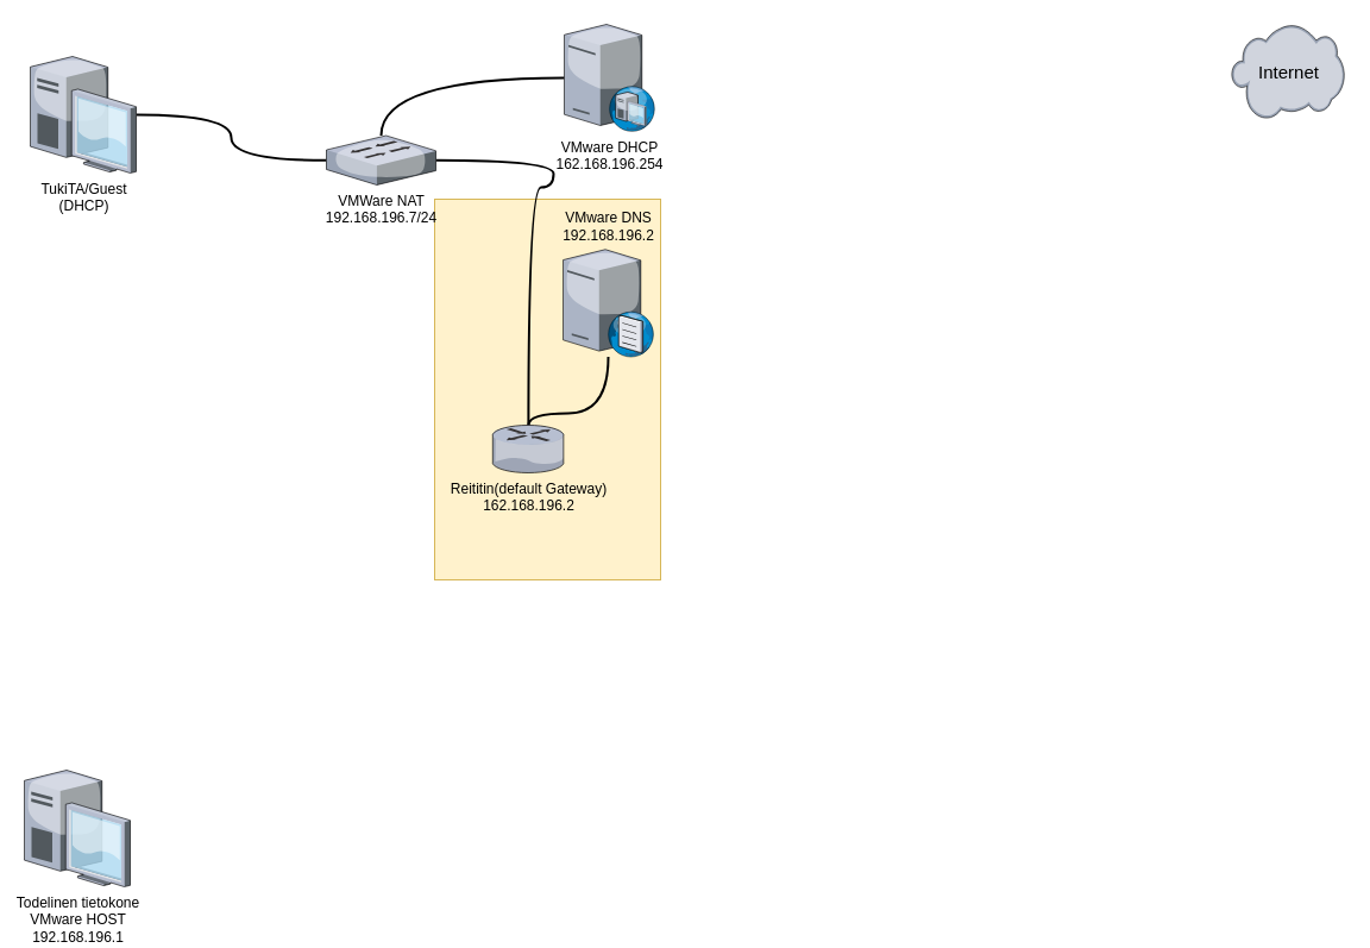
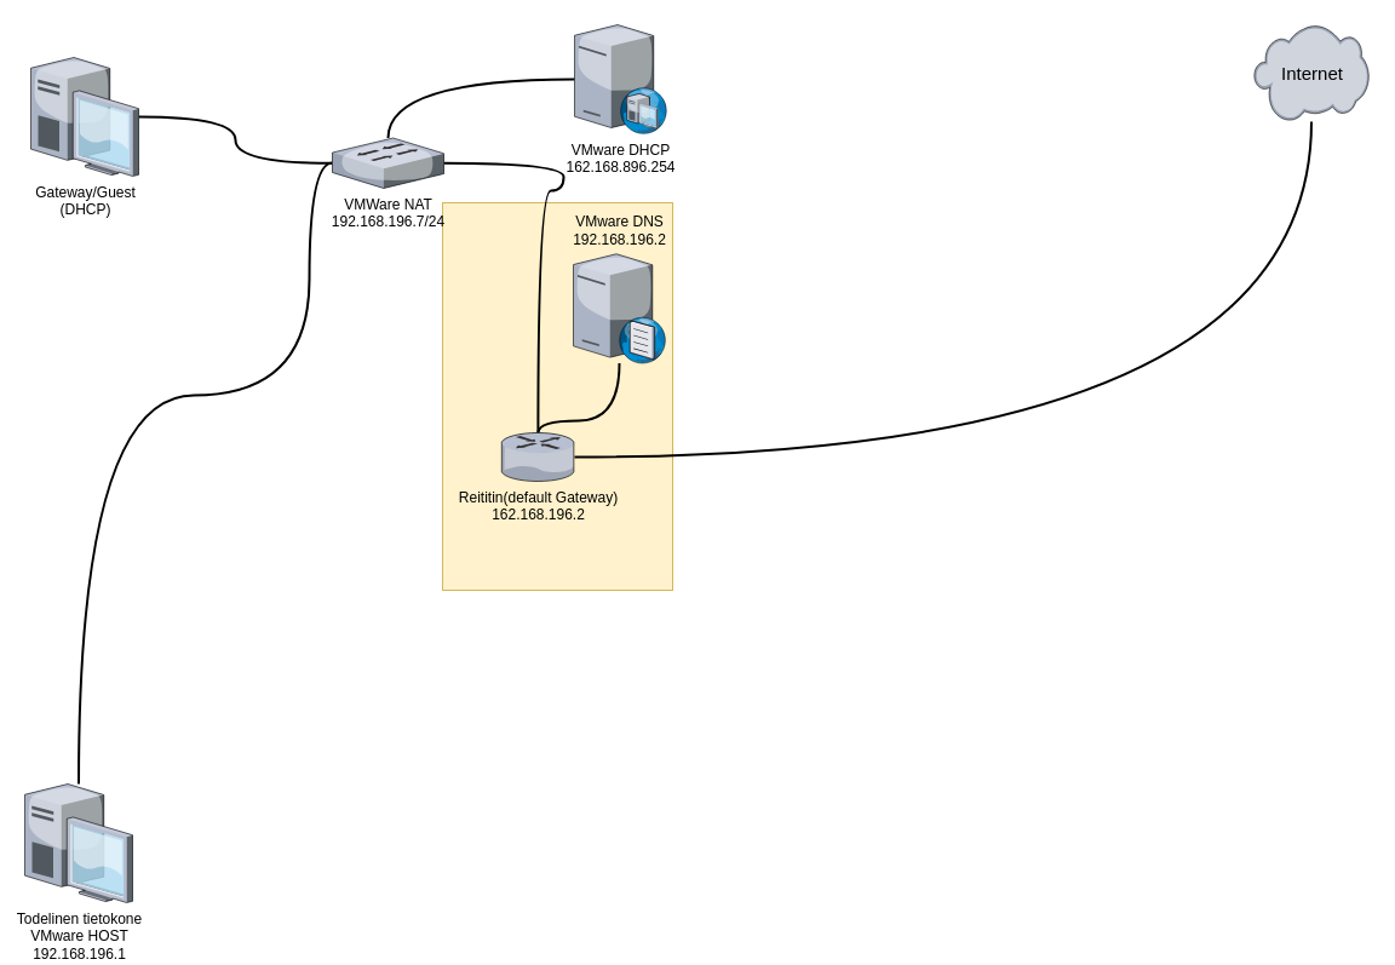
  <mxCell id="0" />
  <mxCell id="1" parent="0" />
  <mxCell id="2" value="" style="rounded=0;whiteSpace=wrap;html=1;strokeWidth=1;fillColor=#fff2cc;strokeColor=#d6b656;" vertex="1" parent="1"><mxGeometry x="365" y="167" width="190" height="320" as="geometry" /></mxCell>
+ <mxCell id="3" style="edgeStyle=orthogonalEdgeStyle;curved=1;rounded=1;orthogonalLoop=1;jettySize=auto;html=1;endArrow=none;endFill=0;strokeColor=#000000;strokeWidth=2;" edge="1" parent="1" source="4" target="9"><mxGeometry relative="1" as="geometry"><Array as="points"><mxPoint x="255" y="326" /><mxPoint x="255" y="134" /></Array></mxGeometry></mxCell>
  <mxCell id="4" value="Todelinen tietokone&lt;br&gt;VMware HOST&lt;br&gt;192.168.196.1" style="verticalLabelPosition=bottom;aspect=fixed;html=1;verticalAlign=top;strokeColor=none;align=center;outlineConnect=0;shape=mxgraph.citrix.desktop;" vertex="1" parent="1"><mxGeometry x="20" y="647" width="89" height="98" as="geometry" /></mxCell>
  <mxCell id="5" style="edgeStyle=orthogonalEdgeStyle;rounded=1;orthogonalLoop=1;jettySize=auto;html=1;strokeWidth=2;curved=1;endArrow=none;endFill=0;" edge="1" parent="1" source="6" target="9"><mxGeometry relative="1" as="geometry" /></mxCell>
- <mxCell id="6" value="TukiTA/Guest&lt;br&gt;(DHCP)" style="verticalLabelPosition=bottom;aspect=fixed;html=1;verticalAlign=top;strokeColor=none;align=center;outlineConnect=0;shape=mxgraph.citrix.desktop;" vertex="1" parent="1"><mxGeometry x="25" y="47" width="89" height="98" as="geometry" /></mxCell>
+ <mxCell id="6" value="Gateway/Guest&lt;br&gt;(DHCP)" style="verticalLabelPosition=bottom;aspect=fixed;html=1;verticalAlign=top;strokeColor=none;align=center;outlineConnect=0;shape=mxgraph.citrix.desktop;" vertex="1" parent="1"><mxGeometry x="25" y="47" width="89" height="98" as="geometry" /></mxCell>
  <mxCell id="7" value="Internet" style="verticalLabelPosition=middle;aspect=fixed;html=1;verticalAlign=middle;strokeColor=#d79b00;align=center;outlineConnect=0;shape=mxgraph.citrix.cloud;labelPosition=center;fontSize=15;fillColor=#ffe6cc;" vertex="1" parent="1"><mxGeometry x="1035" y="20" width="95" height="80" as="geometry" /></mxCell>
  <mxCell id="8" style="edgeStyle=orthogonalEdgeStyle;curved=1;rounded=1;orthogonalLoop=1;jettySize=auto;html=1;strokeColor=#000000;strokeWidth=2;endArrow=none;endFill=0;" edge="1" parent="1" source="9" target="15"><mxGeometry relative="1" as="geometry"><Array as="points"><mxPoint x="465" y="134" /><mxPoint x="465" y="157" /></Array></mxGeometry></mxCell>
  <mxCell id="9" value="VMWare NAT&lt;br&gt;192.168.196.7/24" style="verticalLabelPosition=bottom;aspect=fixed;html=1;verticalAlign=top;strokeColor=none;align=center;outlineConnect=0;shape=mxgraph.citrix.switch;" vertex="1" parent="1"><mxGeometry x="274" y="113.5" width="92" height="41.5" as="geometry" /></mxCell>
  <mxCell id="10" value="VMware DNS&lt;br&gt;192.168.196.2" style="verticalLabelPosition=top;aspect=fixed;html=1;verticalAlign=bottom;strokeColor=none;align=center;outlineConnect=0;shape=mxgraph.citrix.dns_server;labelPosition=center;" vertex="1" parent="1"><mxGeometry x="473" y="207" width="76.5" height="92.5" as="geometry" /></mxCell>
  <mxCell id="11" style="edgeStyle=orthogonalEdgeStyle;curved=1;rounded=1;orthogonalLoop=1;jettySize=auto;html=1;endArrow=none;endFill=0;strokeColor=#000000;strokeWidth=2;" edge="1" parent="1" source="12" target="9"><mxGeometry relative="1" as="geometry" /></mxCell>
- <mxCell id="12" value="VMware DHCP&lt;br&gt;162.168.196.254" style="verticalLabelPosition=bottom;aspect=fixed;html=1;verticalAlign=top;strokeColor=none;align=center;outlineConnect=0;shape=mxgraph.citrix.dhcp_server;" vertex="1" parent="1"><mxGeometry x="474" y="20" width="76" height="90" as="geometry" /></mxCell>
+ <mxCell id="12" value="VMware DHCP&lt;br&gt;162.168.896.254" style="verticalLabelPosition=bottom;aspect=fixed;html=1;verticalAlign=top;strokeColor=none;align=center;outlineConnect=0;shape=mxgraph.citrix.dhcp_server;" vertex="1" parent="1"><mxGeometry x="474" y="20" width="76" height="90" as="geometry" /></mxCell>
+ <mxCell id="13" style="edgeStyle=orthogonalEdgeStyle;curved=1;rounded=1;orthogonalLoop=1;jettySize=auto;html=1;strokeColor=#000000;strokeWidth=2;endArrow=none;endFill=0;" edge="1" parent="1" source="15" target="7"><mxGeometry relative="1" as="geometry" /></mxCell>
  <mxCell id="14" style="edgeStyle=orthogonalEdgeStyle;curved=1;rounded=1;orthogonalLoop=1;jettySize=auto;html=1;strokeColor=#000000;strokeWidth=2;endArrow=none;endFill=0;" edge="1" parent="1" source="15" target="10"><mxGeometry relative="1" as="geometry"><Array as="points"><mxPoint x="444" y="347" /><mxPoint x="511" y="347" /></Array></mxGeometry></mxCell>
  <mxCell id="15" value="Reititin(default Gateway)&lt;br&gt;162.168.196.2" style="verticalLabelPosition=bottom;aspect=fixed;html=1;verticalAlign=top;strokeColor=none;align=center;outlineConnect=0;shape=mxgraph.citrix.router;strokeWidth=1;" vertex="1" parent="1"><mxGeometry x="413.73" y="357" width="60.27" height="40" as="geometry" /></mxCell>
